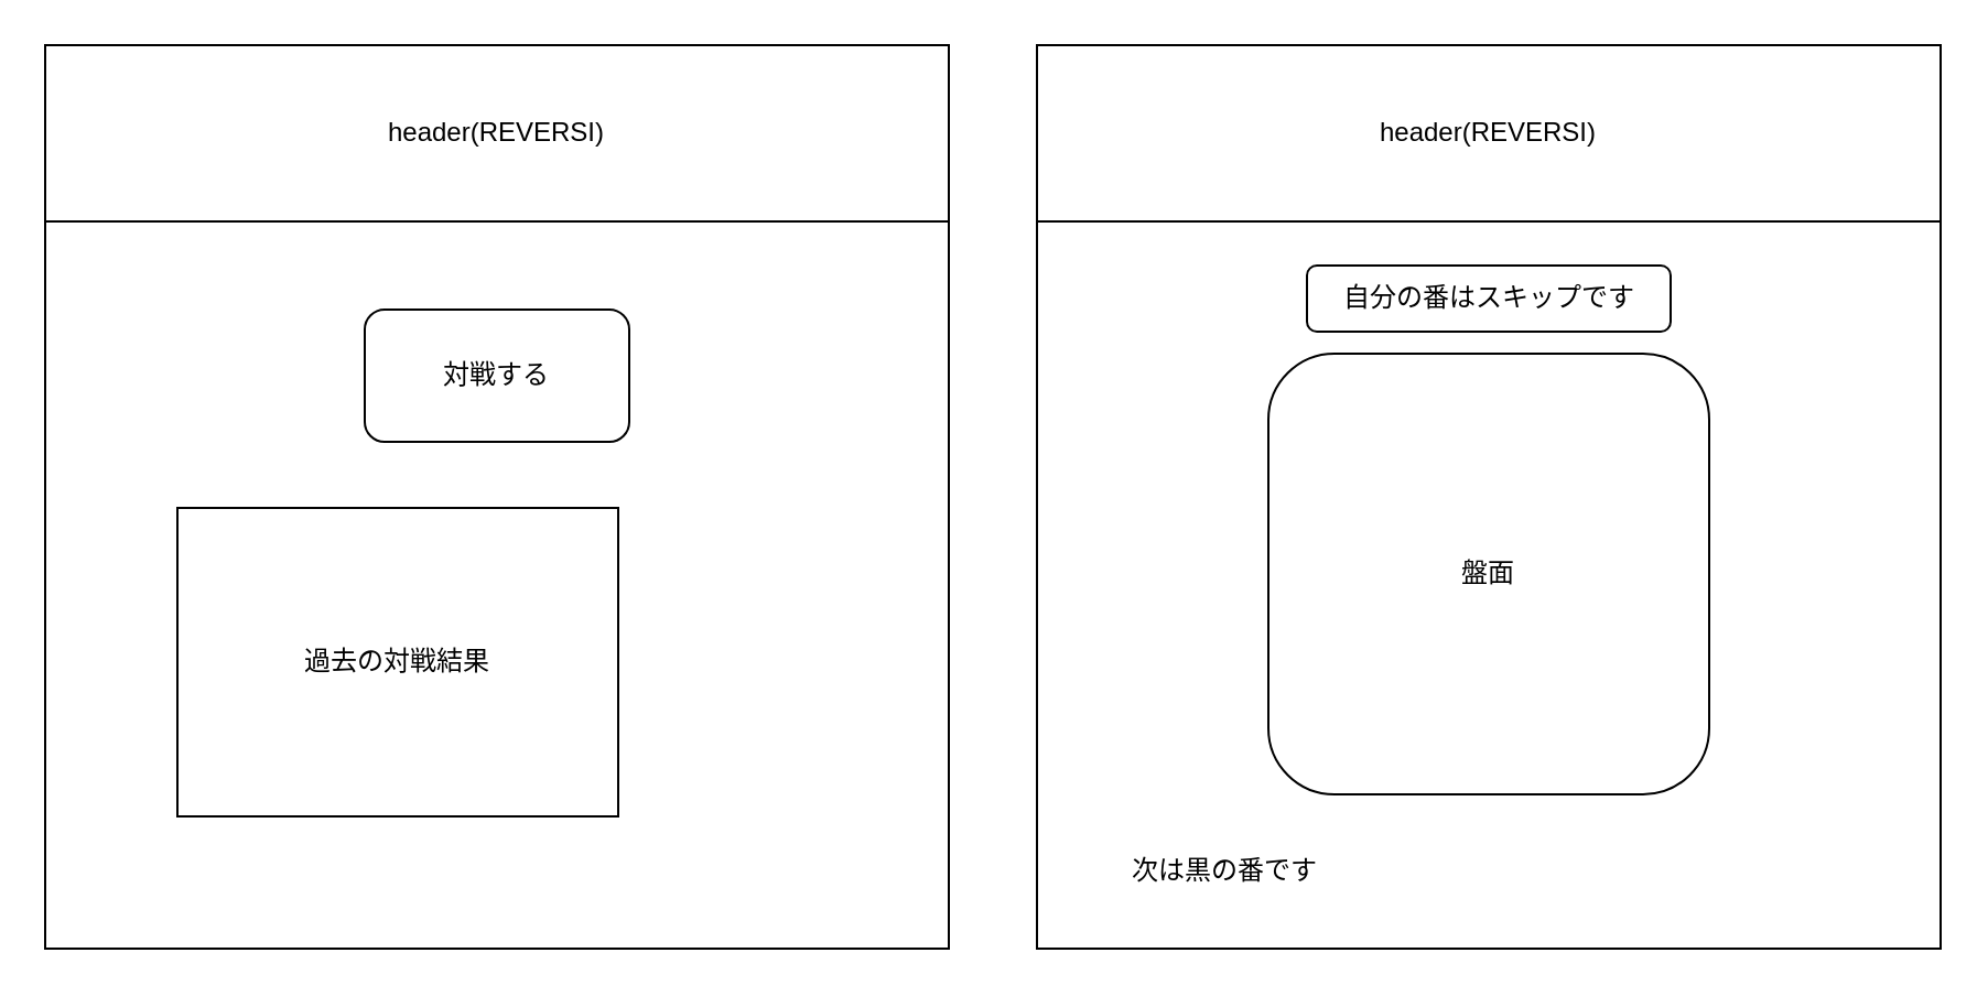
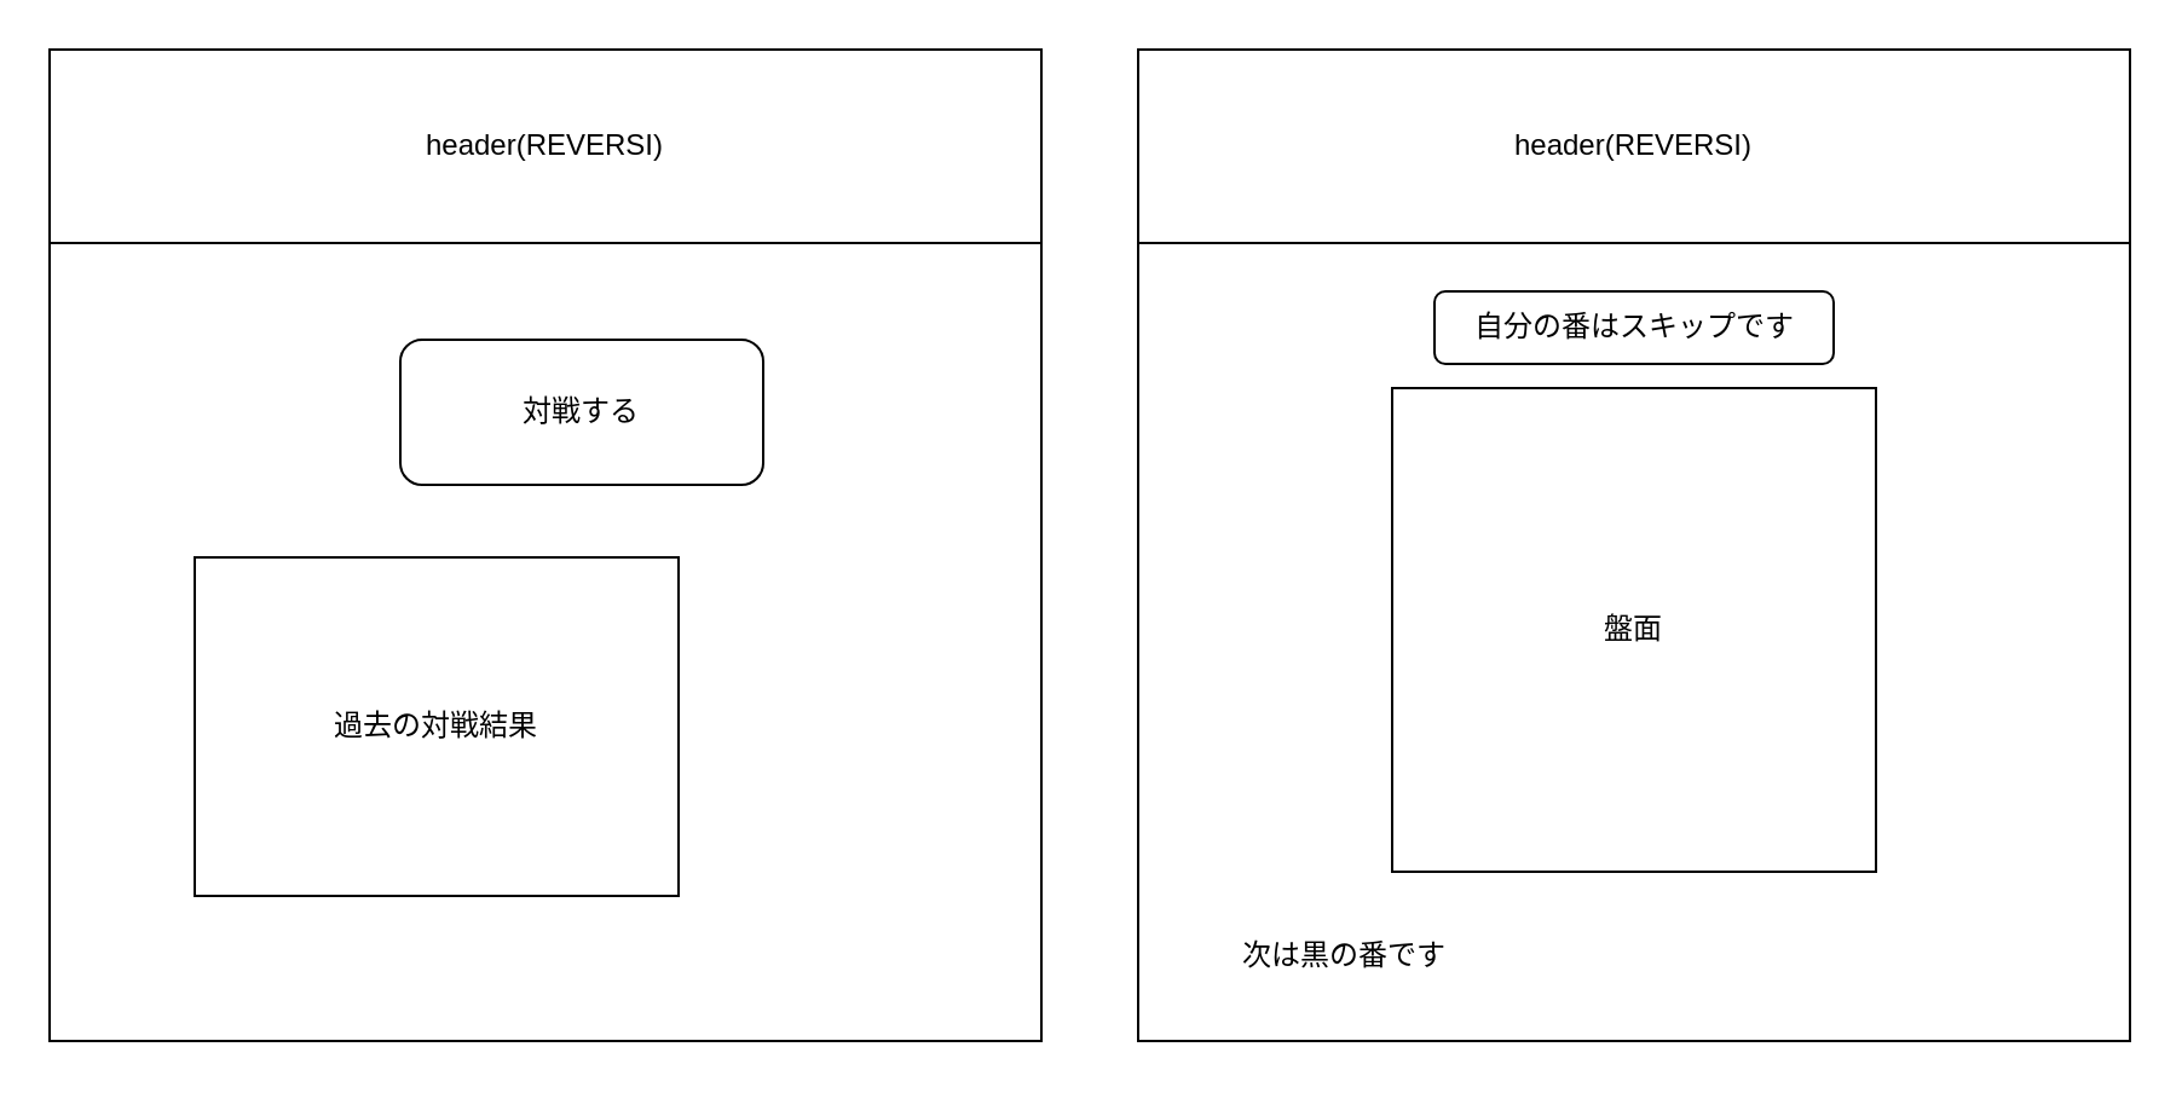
  <mxCell id="0" />
  <mxCell id="1" parent="0" />
  <mxCell id="2" value="" style="whiteSpace=wrap;html=1;aspect=fixed;fillColor=none;" parent="1" vertex="1"><mxGeometry x="20" y="20" width="410" height="410" as="geometry" /></mxCell>
  <mxCell id="3" value="header(REVERSI)" style="rounded=0;whiteSpace=wrap;html=1;fillColor=none;" vertex="1" parent="1"><mxGeometry x="20" y="20" width="410" height="80" as="geometry" /></mxCell>
- <mxCell id="4" value="対戦する" style="rounded=1;whiteSpace=wrap;html=1;fillColor=none;" vertex="1" parent="1"><mxGeometry x="165" y="140" width="120" height="60" as="geometry" /></mxCell>
+ <mxCell id="4" value="対戦する" style="rounded=1;whiteSpace=wrap;html=1;fillColor=none;" vertex="1" parent="1"><mxGeometry x="165" y="140" width="150" height="60" as="geometry" /></mxCell>
  <mxCell id="5" value="過去の対戦結果" style="rounded=0;whiteSpace=wrap;html=1;fillColor=none;" vertex="1" parent="1"><mxGeometry x="80" y="230" width="200" height="140" as="geometry" /></mxCell>
  <mxCell id="6" value="" style="whiteSpace=wrap;html=1;aspect=fixed;fillColor=none;" vertex="1" parent="1"><mxGeometry x="470" y="20" width="410" height="410" as="geometry" /></mxCell>
  <mxCell id="7" value="header(REVERSI)" style="rounded=0;whiteSpace=wrap;html=1;fillColor=none;" vertex="1" parent="1"><mxGeometry x="470" y="20" width="410" height="80" as="geometry" /></mxCell>
  <mxCell id="8" value="自分の番はスキップです" style="rounded=1;whiteSpace=wrap;html=1;fillColor=none;" vertex="1" parent="1"><mxGeometry x="592.5" y="120" width="165" height="30" as="geometry" /></mxCell>
- <mxCell id="9" value="盤面" style="whiteSpace=wrap;html=1;fillColor=none;rounded=1;" vertex="1" parent="1"><mxGeometry x="575" y="160" width="200" height="200" as="geometry" /></mxCell>
+ <mxCell id="9" value="盤面" style="rounded=0;whiteSpace=wrap;html=1;fillColor=none;" vertex="1" parent="1"><mxGeometry x="575" y="160" width="200" height="200" as="geometry" /></mxCell>
  <mxCell id="10" value="次は黒の番です" style="text;html=1;strokeColor=none;fillColor=none;align=center;verticalAlign=middle;whiteSpace=wrap;rounded=0;" vertex="1" parent="1"><mxGeometry x="502.5" y="380" width="105" height="30" as="geometry" /></mxCell>
